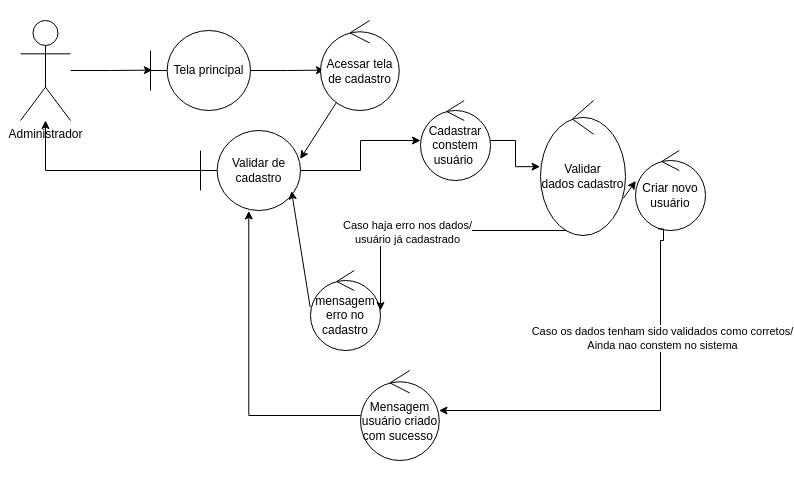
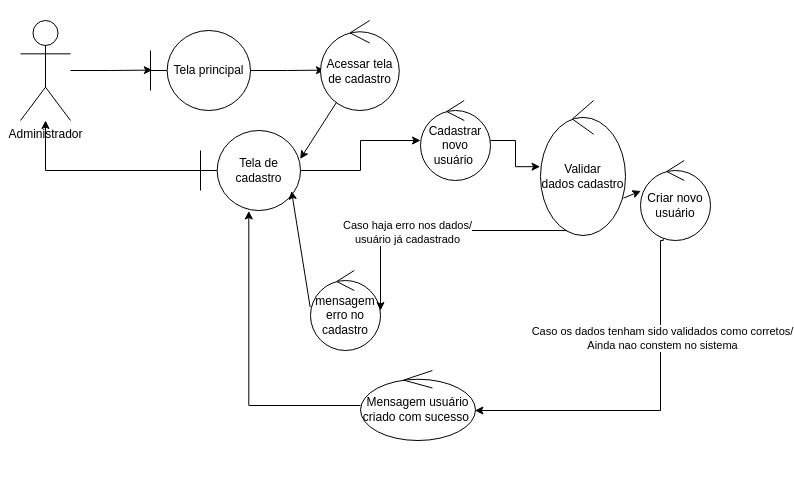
  <mxCell id="0" />
  <mxCell id="1" parent="0" />
  <mxCell id="2" value="Administrador" style="shape=umlActor;verticalLabelPosition=bottom;verticalAlign=top;html=1;outlineConnect=0;" parent="1" vertex="1"><mxGeometry x="20" y="20" width="50" height="100" as="geometry" /></mxCell>
  <mxCell id="3" value="Tela principal" style="shape=umlBoundary;whiteSpace=wrap;html=1;" parent="1" vertex="1"><mxGeometry x="150" y="30" width="100" height="80" as="geometry" /></mxCell>
  <mxCell id="4" style="edgeStyle=orthogonalEdgeStyle;rounded=0;orthogonalLoop=1;jettySize=auto;html=1;entryX=0.05;entryY=0.496;entryDx=0;entryDy=0;entryPerimeter=0;" parent="1" source="3" edge="1"><mxGeometry relative="1" as="geometry"><mxPoint x="323.938" y="69.64" as="targetPoint" /></mxGeometry></mxCell>
  <mxCell id="5" style="edgeStyle=orthogonalEdgeStyle;rounded=0;orthogonalLoop=1;jettySize=auto;html=1;entryX=0.018;entryY=0.495;entryDx=0;entryDy=0;entryPerimeter=0;" parent="1" source="2" target="3" edge="1"><mxGeometry relative="1" as="geometry" /></mxCell>
  <mxCell id="6" value="Acessar tela de cadastro" style="ellipse;shape=umlControl;whiteSpace=wrap;html=1;" parent="1" vertex="1"><mxGeometry x="320" y="20" width="78.75" height="90" as="geometry" /></mxCell>
  <mxCell id="7" style="edgeStyle=orthogonalEdgeStyle;rounded=0;orthogonalLoop=1;jettySize=auto;html=1;" parent="1" source="9" target="12" edge="1"><mxGeometry relative="1" as="geometry" /></mxCell>
  <mxCell id="8" style="edgeStyle=orthogonalEdgeStyle;rounded=0;orthogonalLoop=1;jettySize=auto;html=1;" edge="1" parent="1" source="9" target="2"><mxGeometry relative="1" as="geometry" /></mxCell>
- <mxCell id="9" value="Validar de cadastro" style="shape=umlBoundary;whiteSpace=wrap;html=1;" parent="1" vertex="1"><mxGeometry x="200" y="130" width="100" height="80" as="geometry" /></mxCell>
+ <mxCell id="9" value="Tela de cadastro" style="shape=umlBoundary;whiteSpace=wrap;html=1;" parent="1" vertex="1"><mxGeometry x="200" y="130" width="100" height="80" as="geometry" /></mxCell>
  <mxCell id="10" value="" style="endArrow=classic;html=1;rounded=0;entryX=0.997;entryY=0.356;entryDx=0;entryDy=0;entryPerimeter=0;" parent="1" source="6" target="9" edge="1"><mxGeometry width="50" height="50" relative="1" as="geometry"><mxPoint x="400" y="240" as="sourcePoint" /><mxPoint x="450" y="190" as="targetPoint" /></mxGeometry></mxCell>
  <mxCell id="11" value="Validar&lt;div&gt;dados cadastro&lt;/div&gt;" style="ellipse;shape=umlControl;whiteSpace=wrap;html=1;" parent="1" vertex="1"><mxGeometry x="540" y="100" width="85" height="135" as="geometry" /></mxCell>
- <mxCell id="12" value="Cadastrar constem usuário&amp;nbsp;" style="ellipse;shape=umlControl;whiteSpace=wrap;html=1;" parent="1" vertex="1"><mxGeometry x="420" y="100" width="70" height="80" as="geometry" /></mxCell>
+ <mxCell id="12" value="Cadastrar novo usuário&amp;nbsp;" style="ellipse;shape=umlControl;whiteSpace=wrap;html=1;" parent="1" vertex="1"><mxGeometry x="420" y="100" width="70" height="80" as="geometry" /></mxCell>
  <mxCell id="13" style="edgeStyle=orthogonalEdgeStyle;rounded=0;orthogonalLoop=1;jettySize=auto;html=1;entryX=-0.005;entryY=0.49;entryDx=0;entryDy=0;entryPerimeter=0;" parent="1" source="12" target="11" edge="1"><mxGeometry relative="1" as="geometry" /></mxCell>
- <mxCell id="14" value="Criar novo usuário" style="ellipse;shape=umlControl;whiteSpace=wrap;html=1;" parent="1" vertex="1"><mxGeometry x="635" y="150" width="70" height="80" as="geometry" /></mxCell>
+ <mxCell id="14" value="Criar novo usuário" style="ellipse;shape=umlControl;whiteSpace=wrap;html=1;" parent="1" vertex="1"><mxGeometry x="640" y="160" width="70" height="80" as="geometry" /></mxCell>
  <mxCell id="15" value="" style="endArrow=classic;html=1;rounded=0;exitX=0.976;exitY=0.723;exitDx=0;exitDy=0;exitPerimeter=0;entryX=0.005;entryY=0.381;entryDx=0;entryDy=0;entryPerimeter=0;" parent="1" source="11" target="14" edge="1"><mxGeometry width="50" height="50" relative="1" as="geometry"><mxPoint x="550" y="250" as="sourcePoint" /><mxPoint x="600" y="200" as="targetPoint" /></mxGeometry></mxCell>
  <mxCell id="16" value="mensagem erro no cadastro" style="ellipse;shape=umlControl;whiteSpace=wrap;html=1;" parent="1" vertex="1"><mxGeometry x="310" y="270" width="70" height="80" as="geometry" /></mxCell>
  <mxCell id="17" value="" style="endArrow=classic;html=1;rounded=0;entryX=0.91;entryY=0.756;entryDx=0;entryDy=0;entryPerimeter=0;exitX=-0.005;exitY=0.456;exitDx=0;exitDy=0;exitPerimeter=0;" parent="1" source="16" target="9" edge="1"><mxGeometry width="50" height="50" relative="1" as="geometry"><mxPoint x="550" y="250" as="sourcePoint" /><mxPoint x="600" y="200" as="targetPoint" /></mxGeometry></mxCell>
  <mxCell id="18" style="edgeStyle=orthogonalEdgeStyle;rounded=0;orthogonalLoop=1;jettySize=auto;html=1;entryX=1;entryY=0.5;entryDx=0;entryDy=0;entryPerimeter=0;" parent="1" source="11" target="16" edge="1"><mxGeometry relative="1" as="geometry"><Array as="points"><mxPoint x="550" y="230" /><mxPoint x="380" y="230" /></Array></mxGeometry></mxCell>
  <mxCell id="19" value="Caso haja erro nos dados/&lt;div&gt;usuário já cadastrado&lt;/div&gt;" style="edgeLabel;html=1;align=center;verticalAlign=middle;resizable=0;points=[];" parent="18" vertex="1" connectable="0"><mxGeometry x="0.198" y="1" relative="1" as="geometry"><mxPoint as="offset" /></mxGeometry></mxCell>
- <mxCell id="20" value="Mensagem usuário criado com sucesso&amp;nbsp;" style="ellipse;shape=umlControl;whiteSpace=wrap;html=1;" parent="1" vertex="1"><mxGeometry x="360" y="370" width="78.75" height="90" as="geometry" /></mxCell>
+ <mxCell id="20" value="Mensagem usuário criado com sucesso&amp;nbsp;" style="ellipse;shape=umlControl;whiteSpace=wrap;html=1;" parent="1" vertex="1"><mxGeometry x="360" y="370" width="115" height="70" as="geometry" /></mxCell>
  <mxCell id="21" style="edgeStyle=orthogonalEdgeStyle;rounded=0;orthogonalLoop=1;jettySize=auto;html=1;entryX=0.483;entryY=1.006;entryDx=0;entryDy=0;entryPerimeter=0;" parent="1" source="20" target="9" edge="1"><mxGeometry relative="1" as="geometry" /></mxCell>
  <mxCell id="22" style="edgeStyle=orthogonalEdgeStyle;rounded=0;orthogonalLoop=1;jettySize=auto;html=1;exitX=0.326;exitY=0.981;exitDx=0;exitDy=0;exitPerimeter=0;" parent="1" source="14" target="20" edge="1"><mxGeometry relative="1" as="geometry"><mxPoint x="673.75" y="240" as="sourcePoint" /><mxPoint x="438.76" y="409.96" as="targetPoint" /><Array as="points"><mxPoint x="663" y="240" /><mxPoint x="660" y="240" /><mxPoint x="660" y="410" /></Array></mxGeometry></mxCell>
  <mxCell id="23" value="Caso os dados tenham sido validados como corretos/&lt;div&gt;Ainda nao constem no sistema&lt;/div&gt;" style="edgeLabel;html=1;align=center;verticalAlign=middle;resizable=0;points=[];" parent="22" vertex="1" connectable="0"><mxGeometry x="-0.431" y="1" relative="1" as="geometry"><mxPoint as="offset" /></mxGeometry></mxCell>
